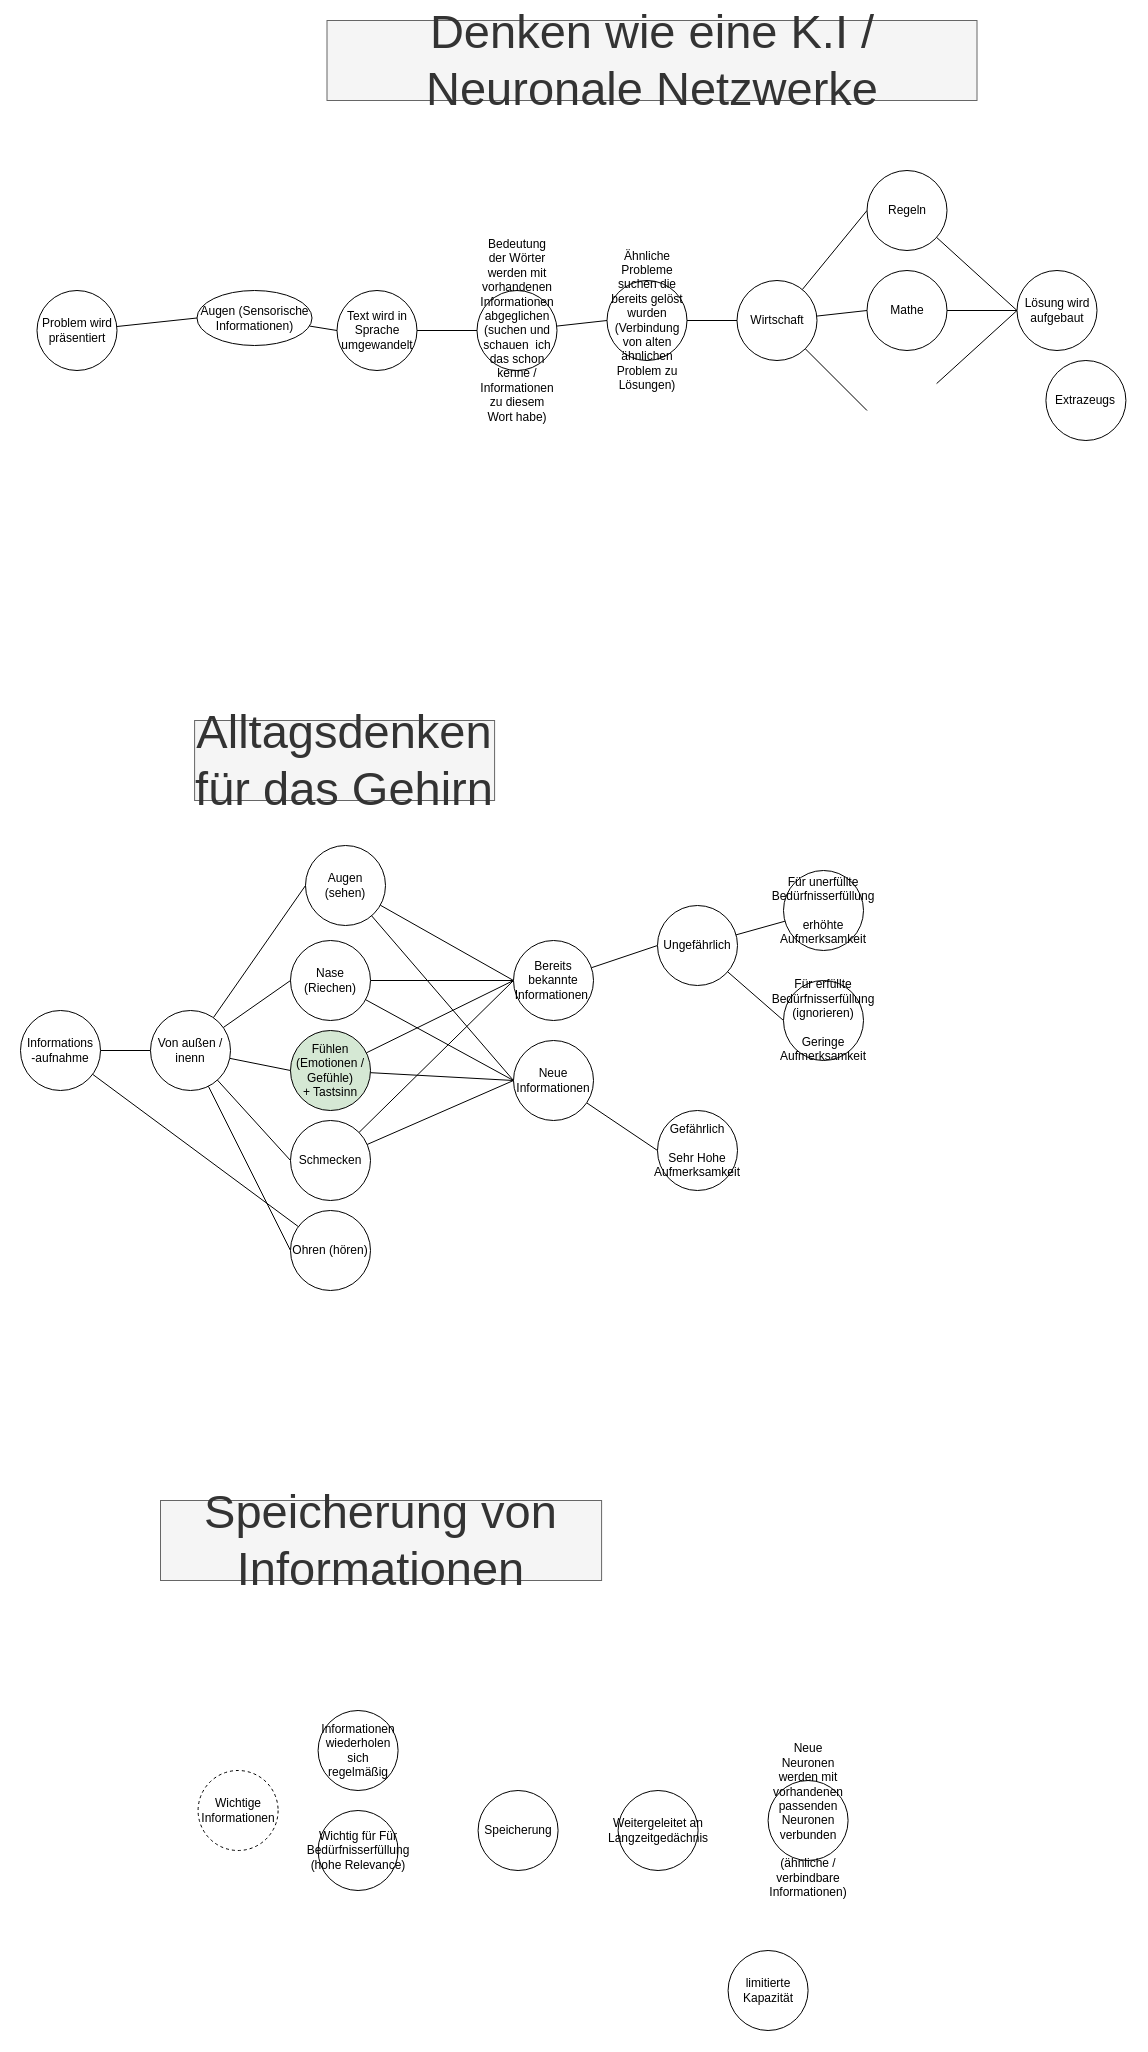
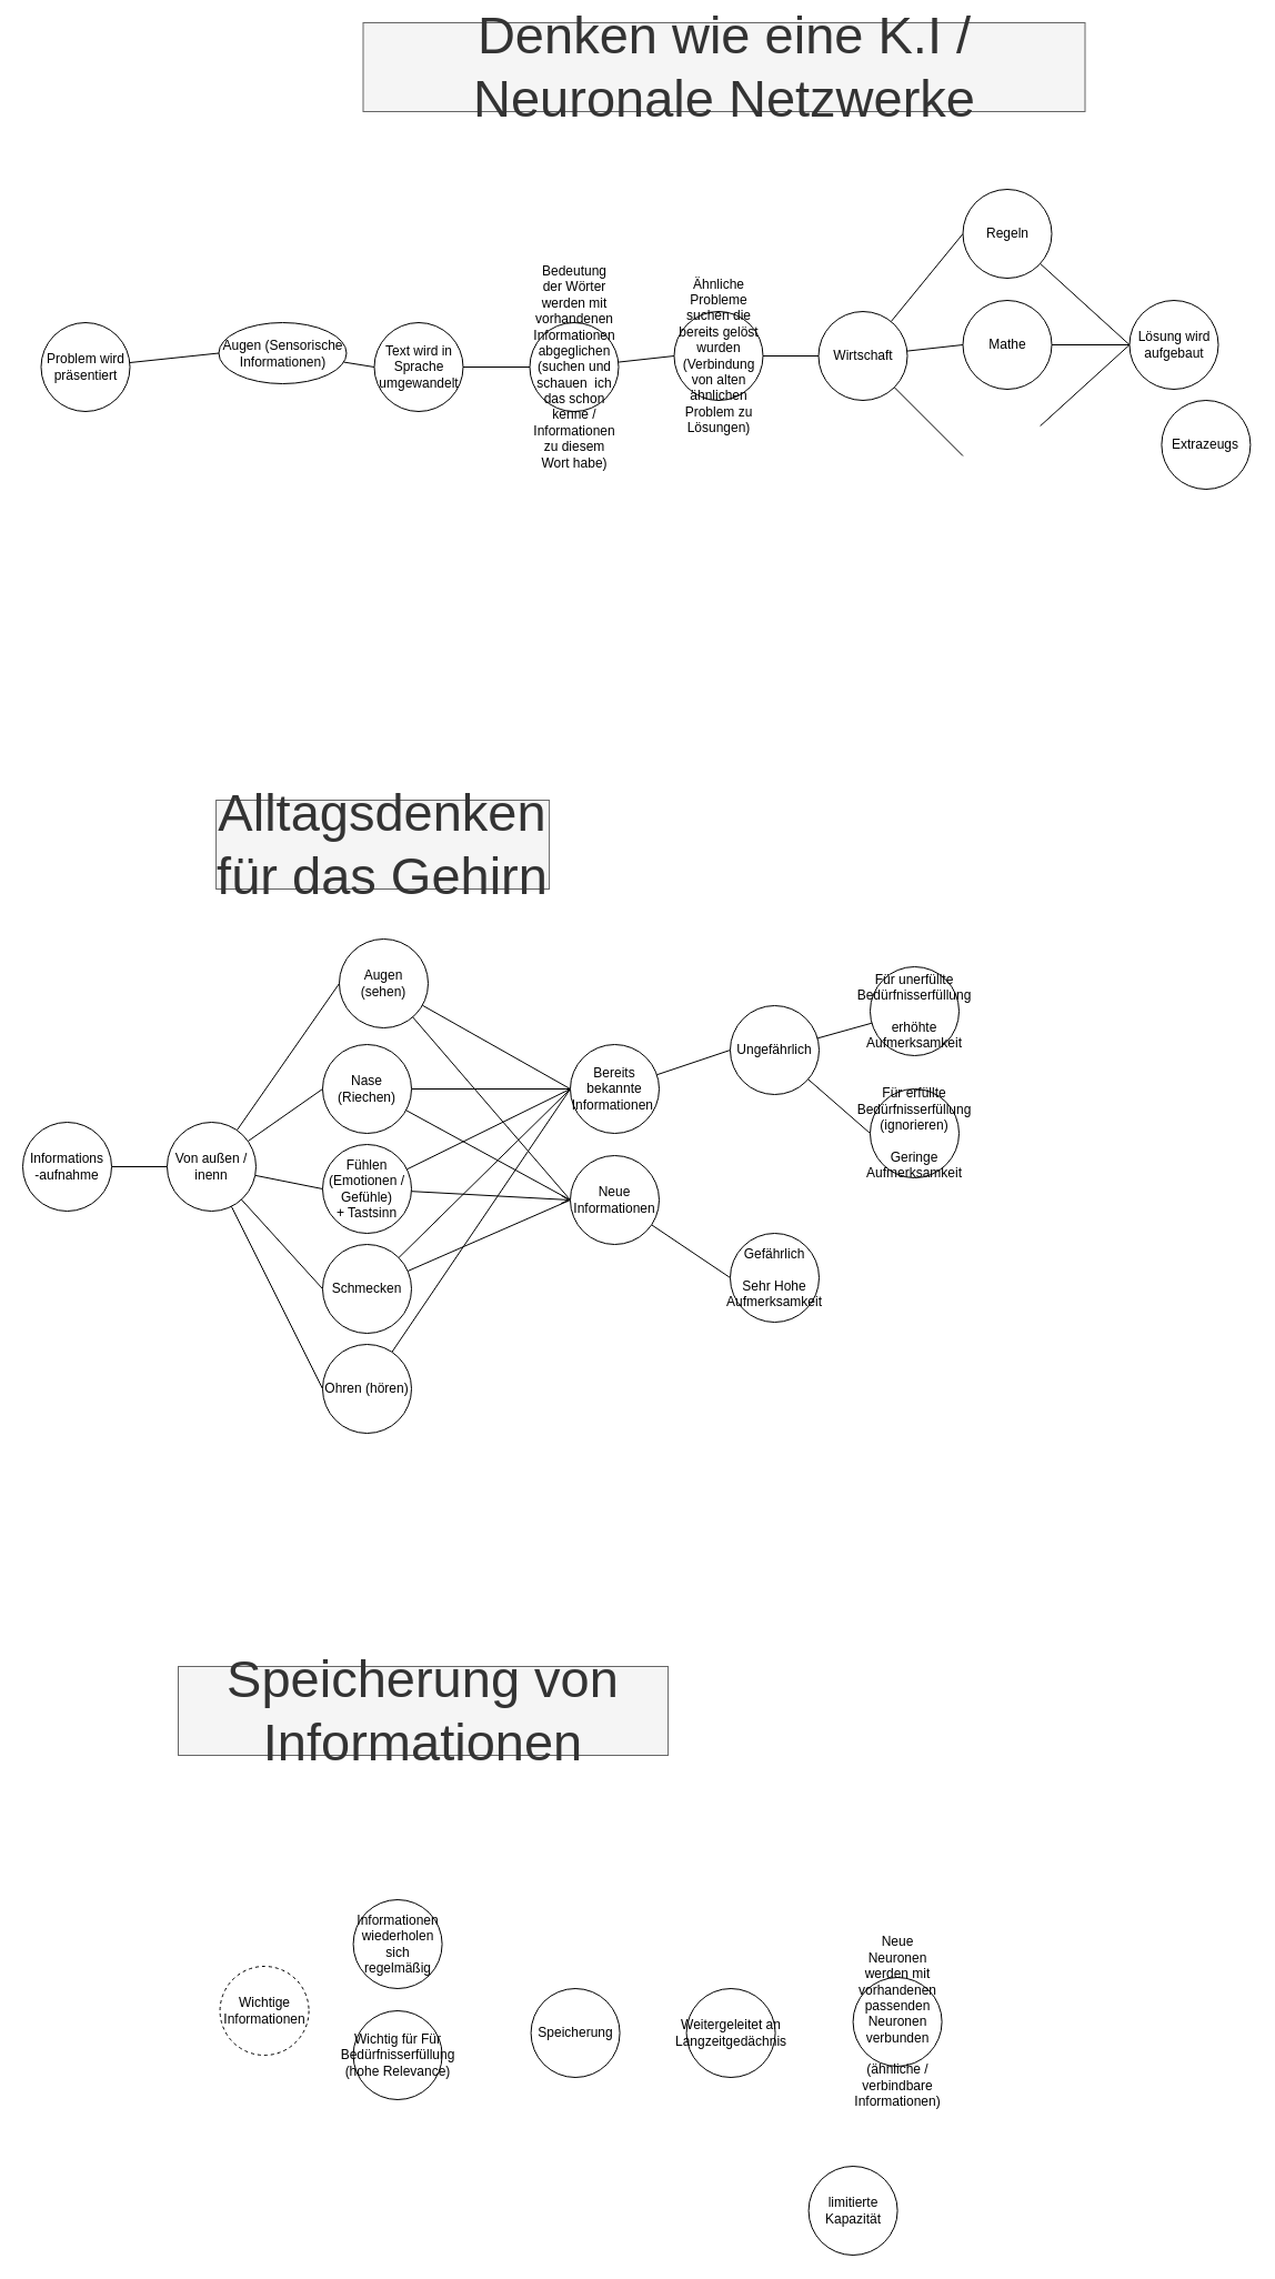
  <mxCell id="0" />
  <mxCell id="1" parent="0" />
  <mxCell id="2" style="edgeStyle=none;rounded=0;orthogonalLoop=1;jettySize=auto;html=1;entryX=0;entryY=0.5;entryDx=0;entryDy=0;endArrow=none;endFill=0;" edge="1" parent="1" source="3" target="21"><mxGeometry relative="1" as="geometry" /></mxCell>
  <mxCell id="3" value="Text wird in Sprache umgewandelt" style="ellipse;whiteSpace=wrap;html=1;aspect=fixed;" vertex="1" parent="1"><mxGeometry x="336.5" y="290" width="80" height="80" as="geometry" /></mxCell>
  <mxCell id="4" value="&lt;font style=&quot;font-size: 47px&quot;&gt;Denken wie eine K.I / Neuronale Netzwerke&lt;/font&gt;" style="text;html=1;strokeColor=#666666;fillColor=#f5f5f5;align=center;verticalAlign=middle;whiteSpace=wrap;rounded=0;fontSize=47;fontColor=#333333;" vertex="1" parent="1"><mxGeometry x="326.5" y="20" width="650" height="80" as="geometry" /></mxCell>
  <mxCell id="5" style="edgeStyle=none;rounded=0;orthogonalLoop=1;jettySize=auto;html=1;entryX=0;entryY=0.5;entryDx=0;entryDy=0;endArrow=none;endFill=0;" edge="1" parent="1" source="6" target="11"><mxGeometry relative="1" as="geometry" /></mxCell>
  <mxCell id="6" value="Mathe" style="ellipse;whiteSpace=wrap;html=1;aspect=fixed;" vertex="1" parent="1"><mxGeometry x="866.5" y="270" width="80" height="80" as="geometry" /></mxCell>
  <mxCell id="7" style="edgeStyle=none;rounded=0;orthogonalLoop=1;jettySize=auto;html=1;entryX=0;entryY=0.5;entryDx=0;entryDy=0;endArrow=none;endFill=0;" edge="1" parent="1" source="8" target="3"><mxGeometry relative="1" as="geometry" /></mxCell>
  <mxCell id="8" value="Augen (Sensorische Informationen)" style="ellipse;whiteSpace=wrap;html=1;aspect=fixed;" vertex="1" parent="1"><mxGeometry x="196.5" y="290" width="115" height="55" as="geometry" /></mxCell>
  <mxCell id="9" style="edgeStyle=none;rounded=0;orthogonalLoop=1;jettySize=auto;html=1;entryX=0;entryY=0.5;entryDx=0;entryDy=0;endArrow=none;endFill=0;" edge="1" parent="1" source="10" target="19"><mxGeometry relative="1" as="geometry" /></mxCell>
  <mxCell id="10" value="Ähnliche Probleme suchen die bereits gelöst wurden (Verbindung von alten ähnlichen Problem zu Lösungen)" style="ellipse;whiteSpace=wrap;html=1;aspect=fixed;" vertex="1" parent="1"><mxGeometry x="606.5" y="280" width="80" height="80" as="geometry" /></mxCell>
  <mxCell id="11" value="Lösung wird aufgebaut" style="ellipse;whiteSpace=wrap;html=1;aspect=fixed;" vertex="1" parent="1"><mxGeometry x="1016.5" y="270" width="80" height="80" as="geometry" /></mxCell>
  <mxCell id="12" style="edgeStyle=none;rounded=0;orthogonalLoop=1;jettySize=auto;html=1;entryX=0;entryY=0.5;entryDx=0;entryDy=0;endArrow=none;endFill=0;" edge="1" parent="1" source="13" target="8"><mxGeometry relative="1" as="geometry" /></mxCell>
  <mxCell id="13" value="Problem wird präsentiert" style="ellipse;whiteSpace=wrap;html=1;aspect=fixed;" vertex="1" parent="1"><mxGeometry x="36.5" y="290" width="80" height="80" as="geometry" /></mxCell>
  <mxCell id="14" style="edgeStyle=none;rounded=0;orthogonalLoop=1;jettySize=auto;html=1;entryX=0;entryY=0.5;entryDx=0;entryDy=0;endArrow=none;endFill=0;" edge="1" parent="1" source="15" target="11"><mxGeometry relative="1" as="geometry" /></mxCell>
  <mxCell id="15" value="Regeln" style="ellipse;whiteSpace=wrap;html=1;aspect=fixed;" vertex="1" parent="1"><mxGeometry x="866.5" y="170" width="80" height="80" as="geometry" /></mxCell>
  <mxCell id="16" style="edgeStyle=none;rounded=0;orthogonalLoop=1;jettySize=auto;html=1;entryX=0;entryY=0.5;entryDx=0;entryDy=0;endArrow=none;endFill=0;" edge="1" parent="1" source="19" target="15"><mxGeometry relative="1" as="geometry" /></mxCell>
  <mxCell id="17" style="edgeStyle=none;rounded=0;orthogonalLoop=1;jettySize=auto;html=1;entryX=0;entryY=0.5;entryDx=0;entryDy=0;endArrow=none;endFill=0;" edge="1" parent="1" source="19" target="6"><mxGeometry relative="1" as="geometry" /></mxCell>
  <mxCell id="18" style="edgeStyle=none;rounded=0;orthogonalLoop=1;jettySize=auto;html=1;entryX=0;entryY=0.5;entryDx=0;entryDy=0;endArrow=none;endFill=0;" edge="1" parent="1" source="19"><mxGeometry relative="1" as="geometry"><mxPoint x="866.5" y="410" as="targetPoint" /></mxGeometry></mxCell>
  <mxCell id="19" value="Wirtschaft" style="ellipse;whiteSpace=wrap;html=1;aspect=fixed;" vertex="1" parent="1"><mxGeometry x="736.5" y="280" width="80" height="80" as="geometry" /></mxCell>
  <mxCell id="20" style="edgeStyle=none;rounded=0;orthogonalLoop=1;jettySize=auto;html=1;entryX=0;entryY=0.5;entryDx=0;entryDy=0;endArrow=none;endFill=0;" edge="1" parent="1" source="21" target="10"><mxGeometry relative="1" as="geometry" /></mxCell>
  <mxCell id="21" value="Bedeutung der Wörter werden mit vorhandenen Informationen abgeglichen (suchen und schauen&amp;nbsp; ich das schon kenne / Informationen zu diesem Wort habe)" style="ellipse;whiteSpace=wrap;html=1;aspect=fixed;" vertex="1" parent="1"><mxGeometry x="476.5" y="290" width="80" height="80" as="geometry" /></mxCell>
  <mxCell id="22" style="edgeStyle=none;rounded=0;orthogonalLoop=1;jettySize=auto;html=1;entryX=0;entryY=0.5;entryDx=0;entryDy=0;endArrow=none;endFill=0;" edge="1" parent="1" target="11"><mxGeometry relative="1" as="geometry"><mxPoint x="936.098" y="383.093" as="sourcePoint" /></mxGeometry></mxCell>
  <mxCell id="23" value="Extrazeugs" style="ellipse;whiteSpace=wrap;html=1;aspect=fixed;" vertex="1" parent="1"><mxGeometry x="1045.41" y="360" width="80" height="80" as="geometry" /></mxCell>
  <mxCell id="24" value="&lt;font style=&quot;font-size: 47px&quot;&gt;Alltagsdenken für das Gehirn&lt;/font&gt;" style="text;html=1;strokeColor=#666666;fillColor=#f5f5f5;align=center;verticalAlign=middle;whiteSpace=wrap;rounded=0;fontColor=#333333;" vertex="1" parent="1"><mxGeometry x="194.09" y="720" width="300" height="80" as="geometry" /></mxCell>
  <mxCell id="25" style="edgeStyle=none;rounded=0;orthogonalLoop=1;jettySize=auto;html=1;entryX=0;entryY=0.5;entryDx=0;entryDy=0;endArrow=none;endFill=0;" edge="1" parent="1" source="26" target="41"><mxGeometry relative="1" as="geometry" /></mxCell>
  <mxCell id="26" value="Informations&lt;br&gt;-aufnahme" style="ellipse;whiteSpace=wrap;html=1;aspect=fixed;" vertex="1" parent="1"><mxGeometry x="20" y="1010" width="80" height="80" as="geometry" /></mxCell>
  <mxCell id="27" style="edgeStyle=none;rounded=0;orthogonalLoop=1;jettySize=auto;html=1;entryX=0;entryY=0.5;entryDx=0;entryDy=0;endArrow=none;endFill=0;" edge="1" parent="1" source="29" target="49"><mxGeometry relative="1" as="geometry" /></mxCell>
  <mxCell id="28" style="edgeStyle=none;rounded=0;orthogonalLoop=1;jettySize=auto;html=1;entryX=0;entryY=0.5;entryDx=0;entryDy=0;endArrow=none;endFill=0;" edge="1" parent="1" source="29" target="51"><mxGeometry relative="1" as="geometry" /></mxCell>
  <mxCell id="29" value="Augen (sehen)" style="ellipse;whiteSpace=wrap;html=1;aspect=fixed;" vertex="1" parent="1"><mxGeometry x="305" y="845" width="80" height="80" as="geometry" /></mxCell>
  <mxCell id="30" style="edgeStyle=none;rounded=0;orthogonalLoop=1;jettySize=auto;html=1;entryX=0;entryY=0.5;entryDx=0;entryDy=0;endArrow=none;endFill=0;" edge="1" parent="1" source="32" target="49"><mxGeometry relative="1" as="geometry" /></mxCell>
  <mxCell id="31" style="edgeStyle=none;rounded=0;orthogonalLoop=1;jettySize=auto;html=1;entryX=0;entryY=0.5;entryDx=0;entryDy=0;endArrow=none;endFill=0;" edge="1" parent="1" source="32" target="51"><mxGeometry relative="1" as="geometry" /></mxCell>
  <mxCell id="32" value="Nase (Riechen)" style="ellipse;whiteSpace=wrap;html=1;aspect=fixed;" vertex="1" parent="1"><mxGeometry x="290" y="940" width="80" height="80" as="geometry" /></mxCell>
  <mxCell id="33" style="edgeStyle=none;rounded=0;orthogonalLoop=1;jettySize=auto;html=1;entryX=0;entryY=0.5;entryDx=0;entryDy=0;endArrow=none;endFill=0;" edge="1" parent="1" source="35" target="49"><mxGeometry relative="1" as="geometry" /></mxCell>
- <mxCell id="34" style="edgeStyle=none;rounded=0;orthogonalLoop=1;jettySize=auto;html=1;entryX=0;entryY=0.5;entryDx=0;entryDy=0;endArrow=none;endFill=0;" edge="1" parent="1" source="35" target="51"><mxGeometry relative="1" as="geometry" /></mxCell>
- <mxCell id="35" value="Fühlen (Emotionen / Gefühle) &lt;br&gt;+ Tastsinn" style="ellipse;whiteSpace=wrap;html=1;aspect=fixed;fillColor=#d5e8d4;" vertex="1" parent="1"><mxGeometry x="290" y="1030" width="80" height="80" as="geometry" /></mxCell>
+ <mxCell id="34" style="edgeStyle=none;rounded=0;orthogonalLoop=1;jettySize=auto;html=1;entryX=0;entryY=0.5;entryDx=0;entryDy=0;endArrow=open;endFill=0;" edge="1" parent="1" source="35" target="51"><mxGeometry relative="1" as="geometry" /></mxCell>
+ <mxCell id="35" value="Fühlen (Emotionen / Gefühle) &lt;br&gt;+ Tastsinn" style="ellipse;whiteSpace=wrap;html=1;aspect=fixed;" vertex="1" parent="1"><mxGeometry x="290" y="1030" width="80" height="80" as="geometry" /></mxCell>
  <mxCell id="36" style="edgeStyle=none;rounded=0;orthogonalLoop=1;jettySize=auto;html=1;entryX=0;entryY=0.5;entryDx=0;entryDy=0;endArrow=none;endFill=0;" edge="1" parent="1" source="41" target="29"><mxGeometry relative="1" as="geometry" /></mxCell>
  <mxCell id="37" style="edgeStyle=none;rounded=0;orthogonalLoop=1;jettySize=auto;html=1;entryX=0;entryY=0.5;entryDx=0;entryDy=0;endArrow=none;endFill=0;" edge="1" parent="1" source="41" target="32"><mxGeometry relative="1" as="geometry" /></mxCell>
  <mxCell id="38" style="edgeStyle=none;rounded=0;orthogonalLoop=1;jettySize=auto;html=1;entryX=0;entryY=0.5;entryDx=0;entryDy=0;endArrow=none;endFill=0;" edge="1" parent="1" source="41" target="35"><mxGeometry relative="1" as="geometry" /></mxCell>
  <mxCell id="39" style="edgeStyle=none;rounded=0;orthogonalLoop=1;jettySize=auto;html=1;entryX=0;entryY=0.5;entryDx=0;entryDy=0;endArrow=none;endFill=0;" edge="1" parent="1" source="41" target="44"><mxGeometry relative="1" as="geometry" /></mxCell>
  <mxCell id="40" style="edgeStyle=none;rounded=0;orthogonalLoop=1;jettySize=auto;html=1;entryX=0;entryY=0.5;entryDx=0;entryDy=0;endArrow=none;endFill=0;" edge="1" parent="1" source="41" target="46"><mxGeometry relative="1" as="geometry" /></mxCell>
  <mxCell id="41" value="Von außen / inenn" style="ellipse;whiteSpace=wrap;html=1;aspect=fixed;" vertex="1" parent="1"><mxGeometry x="150" y="1010" width="80" height="80" as="geometry" /></mxCell>
  <mxCell id="42" style="edgeStyle=none;rounded=0;orthogonalLoop=1;jettySize=auto;html=1;entryX=0;entryY=0.5;entryDx=0;entryDy=0;endArrow=none;endFill=0;" edge="1" parent="1" source="44" target="49"><mxGeometry relative="1" as="geometry" /></mxCell>
  <mxCell id="43" style="edgeStyle=none;rounded=0;orthogonalLoop=1;jettySize=auto;html=1;entryX=0;entryY=0.5;entryDx=0;entryDy=0;endArrow=none;endFill=0;" edge="1" parent="1" source="44" target="51"><mxGeometry relative="1" as="geometry" /></mxCell>
  <mxCell id="44" value="Schmecken" style="ellipse;whiteSpace=wrap;html=1;aspect=fixed;" vertex="1" parent="1"><mxGeometry x="290" y="1120" width="80" height="80" as="geometry" /></mxCell>
- <mxCell id="45" style="edgeStyle=none;rounded=0;orthogonalLoop=1;jettySize=auto;html=1;endArrow=none;endFill=0;" edge="1" parent="1" source="46" target="26"><mxGeometry relative="1" as="geometry" /></mxCell>
+ <mxCell id="45" style="edgeStyle=none;rounded=0;orthogonalLoop=1;jettySize=auto;html=1;entryX=0;entryY=0.5;entryDx=0;entryDy=0;endArrow=none;endFill=0;" edge="1" parent="1" source="46" target="49"><mxGeometry relative="1" as="geometry" /></mxCell>
  <mxCell id="46" value="Ohren (hören)" style="ellipse;whiteSpace=wrap;html=1;aspect=fixed;" vertex="1" parent="1"><mxGeometry x="290" y="1210" width="80" height="80" as="geometry" /></mxCell>
  <mxCell id="47" value="limitierte Kapazität" style="ellipse;whiteSpace=wrap;html=1;aspect=fixed;" vertex="1" parent="1"><mxGeometry x="727.59" y="1950" width="80" height="80" as="geometry" /></mxCell>
  <mxCell id="48" style="edgeStyle=none;rounded=0;orthogonalLoop=1;jettySize=auto;html=1;entryX=0;entryY=0.5;entryDx=0;entryDy=0;endArrow=none;endFill=0;" edge="1" parent="1" source="49" target="54"><mxGeometry relative="1" as="geometry" /></mxCell>
  <mxCell id="49" value="Bereits bekannte Informationen&amp;nbsp;" style="ellipse;whiteSpace=wrap;html=1;aspect=fixed;" vertex="1" parent="1"><mxGeometry x="513" y="940" width="80" height="80" as="geometry" /></mxCell>
  <mxCell id="50" style="edgeStyle=none;rounded=0;orthogonalLoop=1;jettySize=auto;html=1;endArrow=none;endFill=0;entryX=0;entryY=0.5;entryDx=0;entryDy=0;" edge="1" parent="1" source="51" target="57"><mxGeometry relative="1" as="geometry"><mxPoint x="623" y="1080" as="targetPoint" /></mxGeometry></mxCell>
  <mxCell id="51" value="Neue Informationen" style="ellipse;whiteSpace=wrap;html=1;aspect=fixed;" vertex="1" parent="1"><mxGeometry x="513" y="1040" width="80" height="80" as="geometry" /></mxCell>
  <mxCell id="52" style="edgeStyle=none;rounded=0;orthogonalLoop=1;jettySize=auto;html=1;endArrow=none;endFill=0;" edge="1" parent="1" source="54" target="55"><mxGeometry relative="1" as="geometry" /></mxCell>
  <mxCell id="53" style="edgeStyle=none;rounded=0;orthogonalLoop=1;jettySize=auto;html=1;entryX=0;entryY=0.5;entryDx=0;entryDy=0;endArrow=none;endFill=0;" edge="1" parent="1" source="54" target="56"><mxGeometry relative="1" as="geometry" /></mxCell>
  <mxCell id="54" value="Ungefährlich" style="ellipse;whiteSpace=wrap;html=1;aspect=fixed;" vertex="1" parent="1"><mxGeometry x="657" y="905" width="80" height="80" as="geometry" /></mxCell>
  <mxCell id="55" value="Für unerfüllte Bedürfnisserfüllung&lt;br&gt;&lt;br&gt;erhöhte Aufmerksamkeit" style="ellipse;whiteSpace=wrap;html=1;aspect=fixed;" vertex="1" parent="1"><mxGeometry x="783" y="870" width="80" height="80" as="geometry" /></mxCell>
  <mxCell id="56" value="Für erfüllte Bedürfnisserfüllung&lt;br&gt;(ignorieren)&lt;br&gt;&lt;br&gt;Geringe Aufmerksamkeit" style="ellipse;whiteSpace=wrap;html=1;aspect=fixed;" vertex="1" parent="1"><mxGeometry x="783" y="980" width="80" height="80" as="geometry" /></mxCell>
  <mxCell id="57" value="Gefährlich&lt;br&gt;&lt;br&gt;Sehr Hohe Aufmerksamkeit" style="ellipse;whiteSpace=wrap;html=1;aspect=fixed;" vertex="1" parent="1"><mxGeometry x="657" y="1110" width="80" height="80" as="geometry" /></mxCell>
  <mxCell id="58" style="edgeStyle=none;rounded=0;orthogonalLoop=1;jettySize=auto;html=1;exitX=1;exitY=1;exitDx=0;exitDy=0;endArrow=none;endFill=0;" edge="1" parent="1" source="57" target="57"><mxGeometry relative="1" as="geometry" /></mxCell>
  <mxCell id="59" value="Wichtige Informationen" style="ellipse;whiteSpace=wrap;html=1;aspect=fixed;dashed=1;" vertex="1" parent="1"><mxGeometry x="197.59" y="1770" width="80" height="80" as="geometry" /></mxCell>
  <mxCell id="60" value="Informationen wiederholen sich regelmäßig" style="ellipse;whiteSpace=wrap;html=1;aspect=fixed;" vertex="1" parent="1"><mxGeometry x="317.59" y="1710" width="80" height="80" as="geometry" /></mxCell>
  <mxCell id="61" value="Wichtig für Für Bedürfnisserfüllung&lt;br&gt;(hohe Relevance)" style="ellipse;whiteSpace=wrap;html=1;aspect=fixed;" vertex="1" parent="1"><mxGeometry x="317.59" y="1810" width="80" height="80" as="geometry" /></mxCell>
  <mxCell id="62" value="Weitergeleitet an Langzeitgedächnis" style="ellipse;whiteSpace=wrap;html=1;aspect=fixed;" vertex="1" parent="1"><mxGeometry x="617.59" y="1790" width="80" height="80" as="geometry" /></mxCell>
  <mxCell id="63" value="Speicherung" style="ellipse;whiteSpace=wrap;html=1;aspect=fixed;" vertex="1" parent="1"><mxGeometry x="477.59" y="1790" width="80" height="80" as="geometry" /></mxCell>
  <mxCell id="64" value="Neue Neuronen werden mit vorhandenen passenden Neuronen verbunden &lt;br&gt;&lt;br&gt;(ähnliche / verbindbare Informationen)" style="ellipse;whiteSpace=wrap;html=1;aspect=fixed;" vertex="1" parent="1"><mxGeometry x="767.59" y="1780" width="80" height="80" as="geometry" /></mxCell>
  <mxCell id="65" value="&lt;font style=&quot;font-size: 47px;&quot;&gt;Speicherung von Informationen&lt;/font&gt;" style="text;html=1;strokeColor=#666666;fillColor=#f5f5f5;align=center;verticalAlign=middle;whiteSpace=wrap;rounded=0;fontColor=#333333;fontSize=47;" vertex="1" parent="1"><mxGeometry x="160" y="1500" width="441.09" height="80" as="geometry" /></mxCell>
